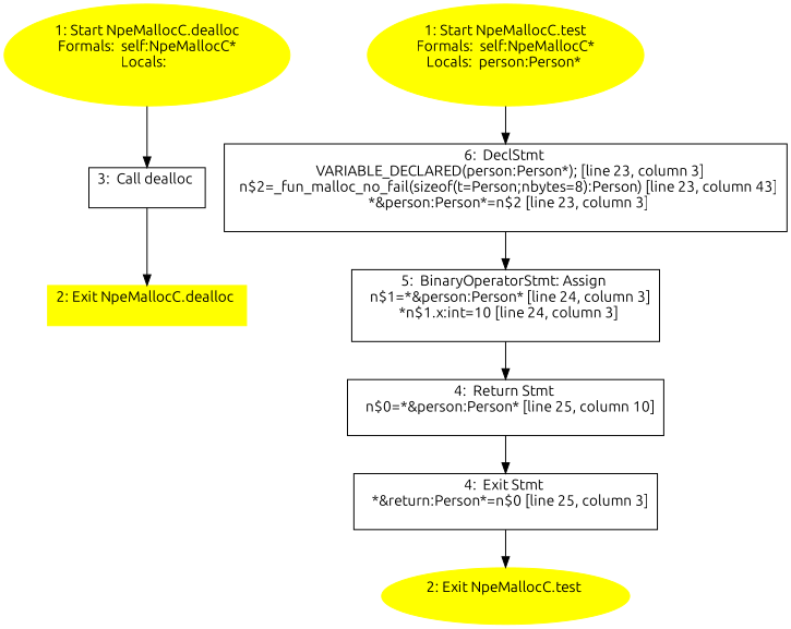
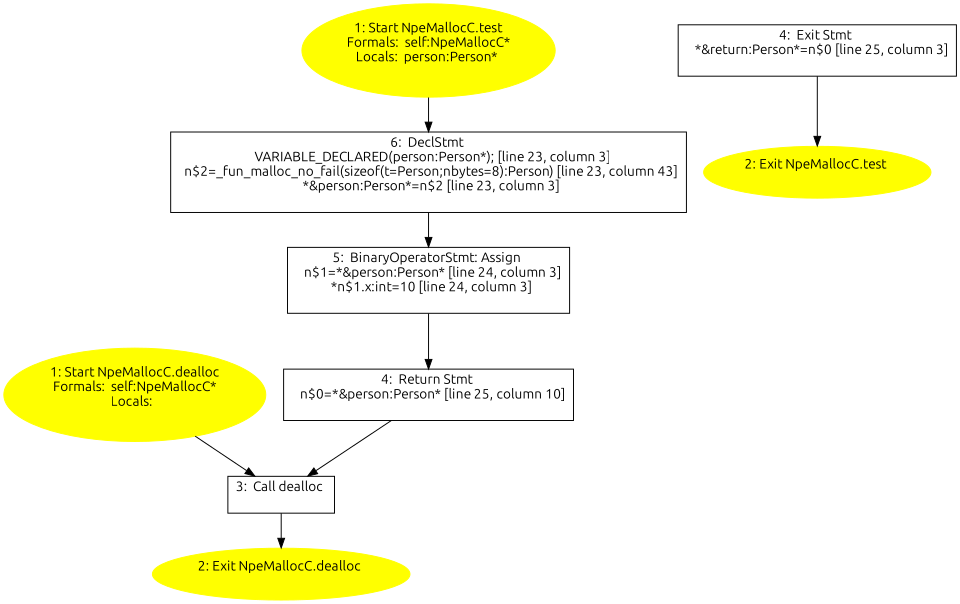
  digraph {
    fontname=Ubuntu
    node [fontname=Ubuntu shape=box]
    edge [fontname=Ubuntu]
    n1 [color=yellow label="1: Start NpeMallocC.dealloc\nFormals:  self:NpeMallocC*\nLocals:  \n  " style=filled shape=""]
    n2 [label="3:  Call dealloc \n  "]
-   n3 [color=yellow label="2: Exit NpeMallocC.dealloc \n  " style=filled]
+   n3 [color=yellow label="2: Exit NpeMallocC.dealloc \n  " style=filled shape=""]
    n4 [color=yellow label="1: Start NpeMallocC.test\nFormals:  self:NpeMallocC*\nLocals:  person:Person* \n  " style=filled shape=""]
    n5 [label="6:  DeclStmt \n   VARIABLE_DECLARED(person:Person*); [line 23, column 3]\n  n$2=_fun_malloc_no_fail(sizeof(t=Person;nbytes=8):Person) [line 23, column 43]\n  *&person:Person*=n$2 [line 23, column 3]\n "]
    n6 [label="5:  BinaryOperatorStmt: Assign \n   n$1=*&person:Person* [line 24, column 3]\n  *n$1.x:int=10 [line 24, column 3]\n "]
    n7 [label="4:  Return Stmt \n   n$0=*&person:Person* [line 25, column 10]\n "]
    n8 [color=yellow label="2: Exit NpeMallocC.test \n  " style=filled shape=""]
    n9 [label="4:  Exit Stmt \n   *&return:Person*=n$0 [line 25, column 3]\n "]
    n1 -> n2
    n2 -> n3
    n4 -> n5
    n5 -> n6
    n6 -> n7
-   n7 -> n9
+   n7 -> n2
    n9 -> n8
  }
